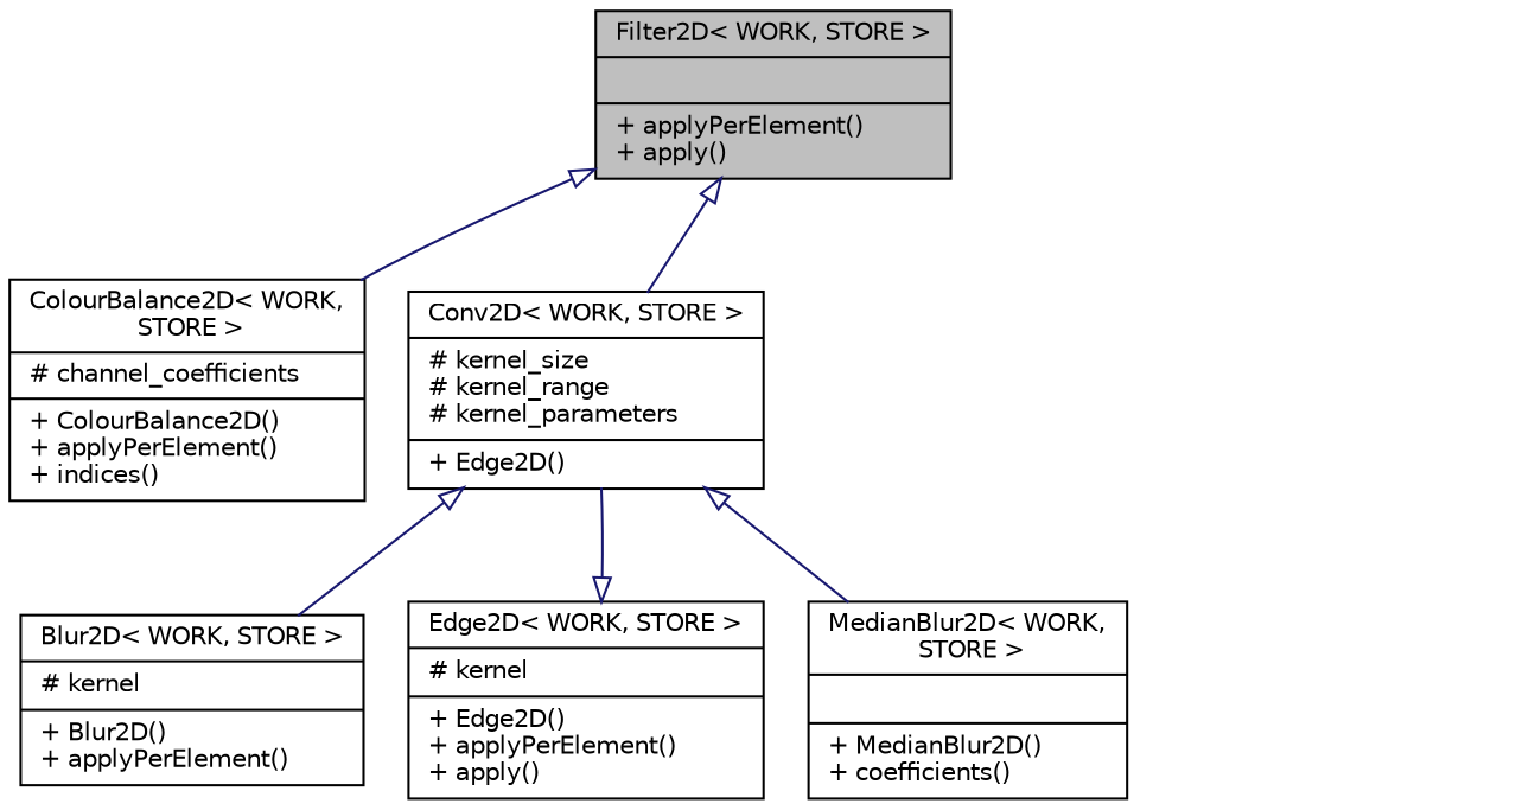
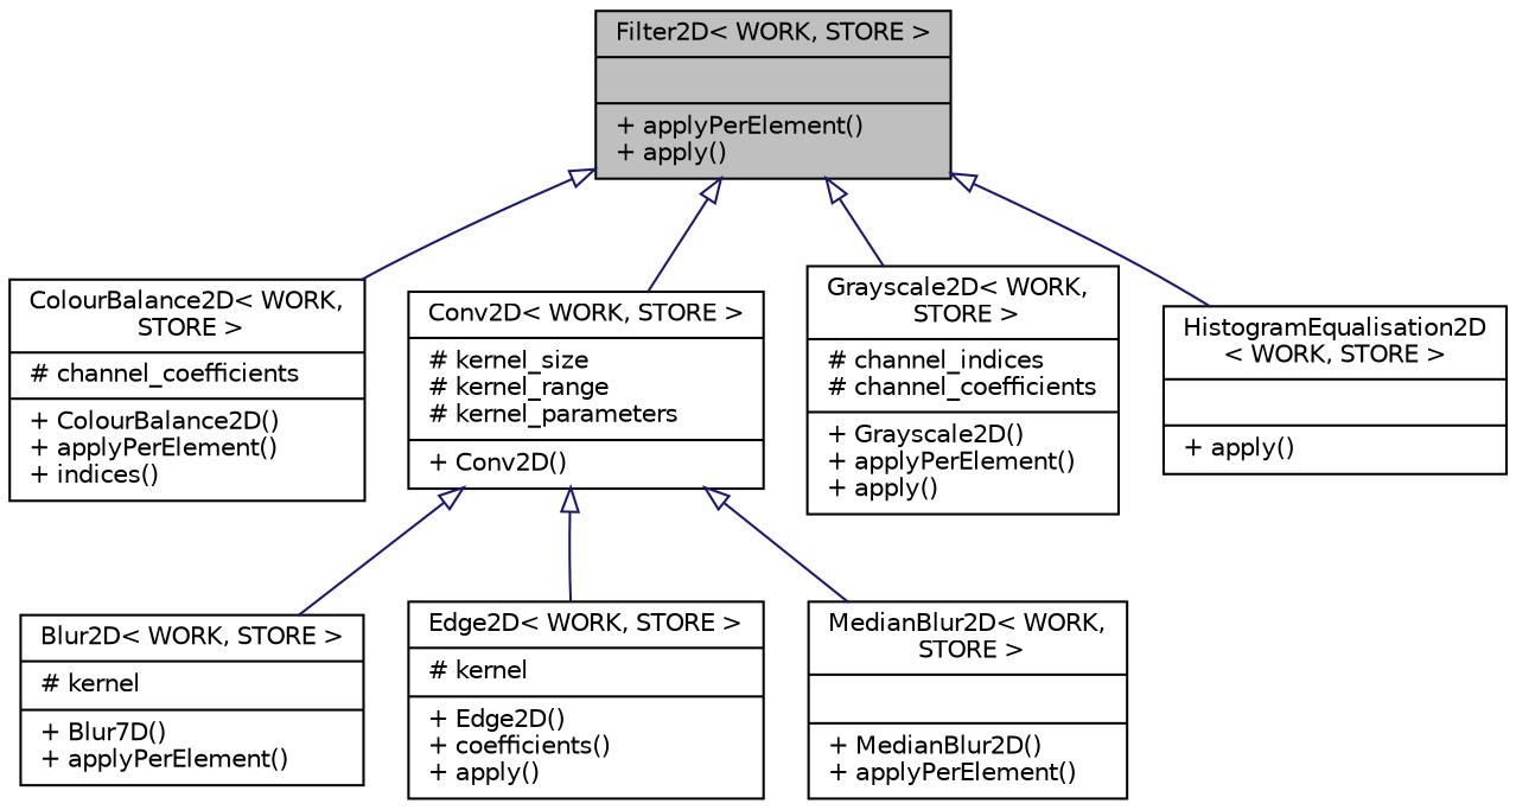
  digraph {
    node [color=black fillcolor=white fontname=Helvetica fontsize=10 shape=record style=filled]
    edge [arrowtail=onormal color=midnightblue dir=back fontname=Helvetica fontsize=10 labelfontname=Helvetica labelfontsize=10 style=solid]
    n1 [fillcolor=grey75 fontcolor=black height=0.2 label="{Filter2D\< WORK, STORE \>\n||+ applyPerElement()\l+ apply()\l}" width=0.4]
    n2 [height=0.2 label="{ColourBalance2D\< WORK,\l STORE \>\n|# channel_coefficients\l|+ ColourBalance2D()\l+ applyPerElement()\l+ indices()\l}" width=0.4]
-   n3 [height=0.2 label="{Conv2D\< WORK, STORE \>\n|# kernel_size\l# kernel_range\l# kernel_parameters\l|+ Edge2D()\l}" width=0.4]
-   n6 [height=0.2 label="{Blur2D\< WORK, STORE \>\n|# kernel\l|+ Blur2D()\l+ applyPerElement()\l}" width=0.4]
-   n7 [height=0.2 label="{Edge2D\< WORK, STORE \>\n|# kernel\l|+ Edge2D()\l+ applyPerElement()\l+ apply()\l}" width=0.4]
-   n8 [height=0.2 label="{MedianBlur2D\< WORK,\l STORE \>\n||+ MedianBlur2D()\l+ coefficients()\l}" width=0.4]
+   n3 [height=0.2 label="{Conv2D\< WORK, STORE \>\n|# kernel_size\l# kernel_range\l# kernel_parameters\l|+ Conv2D()\l}" width=0.4]
+   n4 [height=0.2 label="{Grayscale2D\< WORK,\l STORE \>\n|# channel_indices\l# channel_coefficients\l|+ Grayscale2D()\l+ applyPerElement()\l+ apply()\l}" width=0.4]
+   n5 [height=0.2 label="{HistogramEqualisation2D\l\< WORK, STORE \>\n||+ apply()\l}" width=0.4]
+   n6 [height=0.2 label="{Blur2D\< WORK, STORE \>\n|# kernel\l|+ Blur7D()\l+ applyPerElement()\l}" width=0.4]
+   n7 [height=0.2 label="{Edge2D\< WORK, STORE \>\n|# kernel\l|+ Edge2D()\l+ coefficients()\l+ apply()\l}" width=0.4]
+   n8 [height=0.2 label="{MedianBlur2D\< WORK,\l STORE \>\n||+ MedianBlur2D()\l+ applyPerElement()\l}" width=0.4]
    n1 -> n2
    n1 -> n3
+   n1 -> n4
+   n1 -> n5
    n3 -> n6
-   n7 -> n3
+   n3 -> n7
    n3 -> n8
  }
